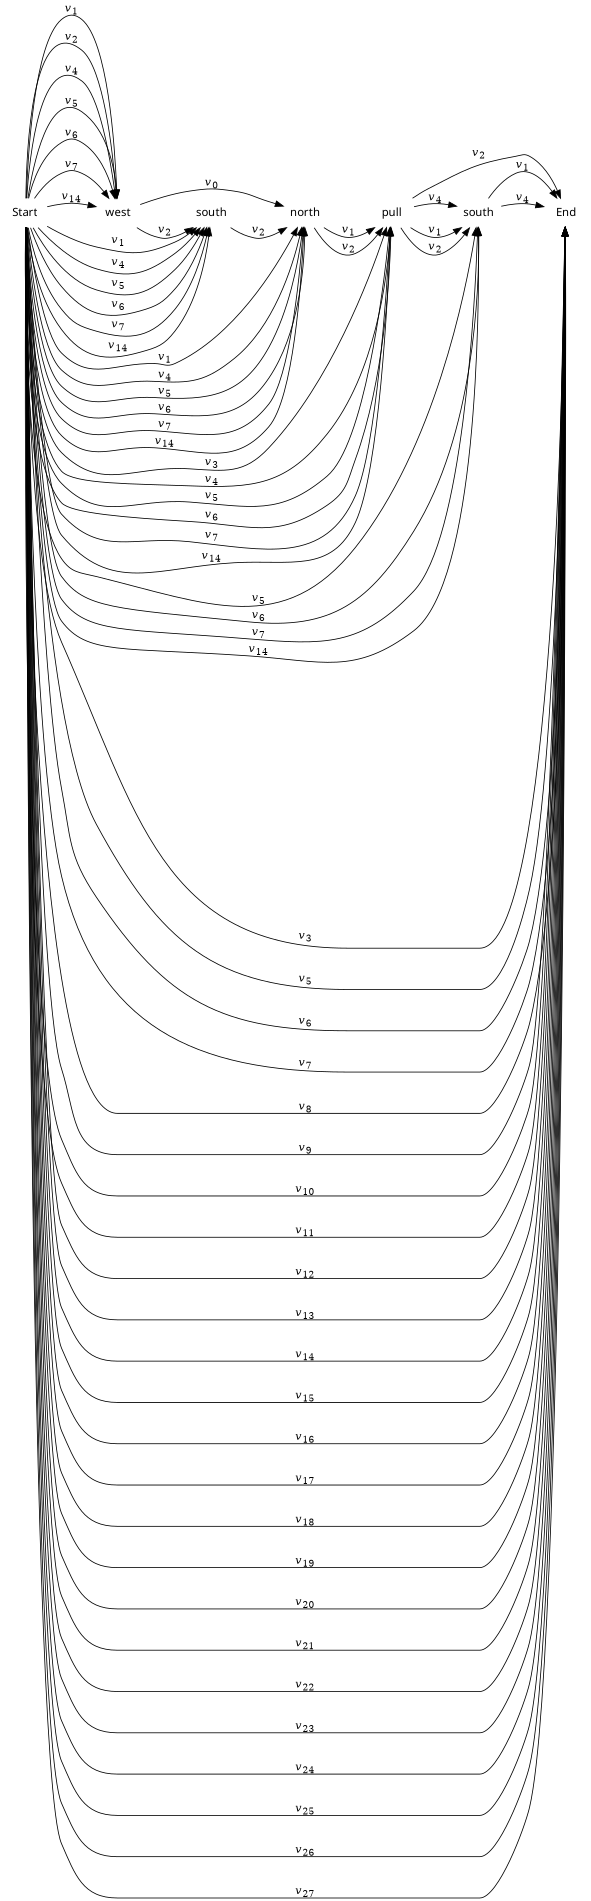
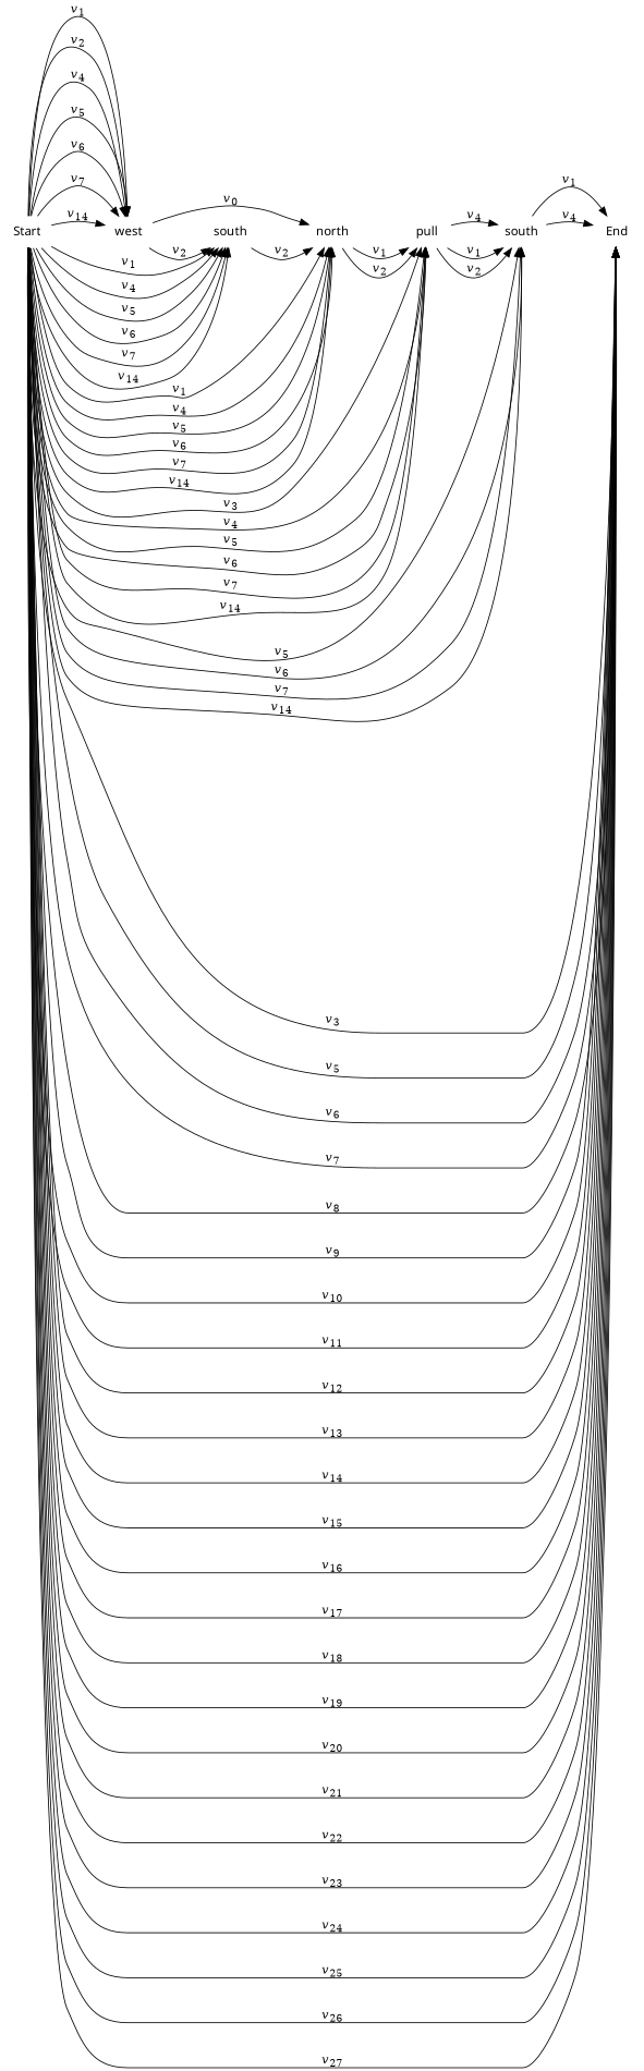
  digraph {
    rankdir=LR
    node [fontname=sans shape=plaintext]
    edge [arrowhead=normal]
    n1 [label=Start]
    n2 [label=west]
    n3 [label=south]
    n4 [label=north]
    n5 [label=pull]
    n6 [label=south]
    n7 [label=End]
    n1 -> n2 [label=<<i>v</i><sub>1</sub>>]
    n1 -> n2 [label=<<i>v</i><sub>2</sub>>]
    n1 -> n2 [label=<<i>v</i><sub>4</sub>>]
    n1 -> n2 [label=<<i>v</i><sub>5</sub>>]
    n1 -> n2 [label=<<i>v</i><sub>6</sub>>]
    n1 -> n2 [label=<<i>v</i><sub>7</sub>>]
    n1 -> n2 [label=<<i>v</i><sub>14</sub>>]
    n1 -> n2 [style=invis weight=100]
    n1 -> n3 [label=<<i>v</i><sub>1</sub>>]
    n1 -> n3 [label=<<i>v</i><sub>4</sub>>]
    n1 -> n3 [label=<<i>v</i><sub>5</sub>>]
    n1 -> n3 [label=<<i>v</i><sub>6</sub>>]
    n1 -> n3 [label=<<i>v</i><sub>7</sub>>]
    n1 -> n3 [label=<<i>v</i><sub>14</sub>>]
    n1 -> n4 [label=<<i>v</i><sub>1</sub>>]
    n1 -> n4 [label=<<i>v</i><sub>4</sub>>]
    n1 -> n4 [label=<<i>v</i><sub>5</sub>>]
    n1 -> n4 [label=<<i>v</i><sub>6</sub>>]
    n1 -> n4 [label=<<i>v</i><sub>7</sub>>]
    n1 -> n4 [label=<<i>v</i><sub>14</sub>>]
    n1 -> n5 [label=<<i>v</i><sub>3</sub>>]
    n1 -> n5 [label=<<i>v</i><sub>4</sub>>]
    n1 -> n5 [label=<<i>v</i><sub>5</sub>>]
    n1 -> n5 [label=<<i>v</i><sub>6</sub>>]
    n1 -> n5 [label=<<i>v</i><sub>7</sub>>]
    n1 -> n5 [label=<<i>v</i><sub>14</sub>>]
    n1 -> n6 [label=<<i>v</i><sub>5</sub>>]
    n1 -> n6 [label=<<i>v</i><sub>6</sub>>]
    n1 -> n6 [label=<<i>v</i><sub>7</sub>>]
    n1 -> n6 [label=<<i>v</i><sub>14</sub>>]
    n1 -> n7 [label=<<i>v</i><sub>3</sub>>]
    n1 -> n7 [label=<<i>v</i><sub>5</sub>>]
    n1 -> n7 [label=<<i>v</i><sub>6</sub>>]
    n1 -> n7 [label=<<i>v</i><sub>7</sub>>]
    n1 -> n7 [label=<<i>v</i><sub>8</sub>>]
    n1 -> n7 [label=<<i>v</i><sub>9</sub>>]
    n1 -> n7 [label=<<i>v</i><sub>10</sub>>]
    n1 -> n7 [label=<<i>v</i><sub>11</sub>>]
    n1 -> n7 [label=<<i>v</i><sub>12</sub>>]
    n1 -> n7 [label=<<i>v</i><sub>13</sub>>]
    n1 -> n7 [label=<<i>v</i><sub>14</sub>>]
    n1 -> n7 [label=<<i>v</i><sub>15</sub>>]
    n1 -> n7 [label=<<i>v</i><sub>16</sub>>]
    n1 -> n7 [label=<<i>v</i><sub>17</sub>>]
    n1 -> n7 [label=<<i>v</i><sub>18</sub>>]
    n1 -> n7 [label=<<i>v</i><sub>19</sub>>]
    n1 -> n7 [label=<<i>v</i><sub>20</sub>>]
    n1 -> n7 [label=<<i>v</i><sub>21</sub>>]
    n1 -> n7 [label=<<i>v</i><sub>22</sub>>]
    n1 -> n7 [label=<<i>v</i><sub>23</sub>>]
    n1 -> n7 [label=<<i>v</i><sub>24</sub>>]
    n1 -> n7 [label=<<i>v</i><sub>25</sub>>]
    n1 -> n7 [label=<<i>v</i><sub>26</sub>>]
    n1 -> n7 [label=<<i>v</i><sub>27</sub>>]
    n2 -> n3 [label=<<i>v</i><sub>2</sub>>]
    n2 -> n3 [style=invis weight=100]
    n2 -> n4 [label=<<i>v</i><sub>0</sub>>]
    n3 -> n4 [label=<<i>v</i><sub>2</sub>>]
    n3 -> n4 [style=invis weight=100]
    n4 -> n5 [label=<<i>v</i><sub>1</sub>>]
    n4 -> n5 [label=<<i>v</i><sub>2</sub>>]
    n4 -> n5 [style=invis weight=100]
    n5 -> n6 [label=<<i>v</i><sub>1</sub>>]
    n5 -> n6 [label=<<i>v</i><sub>2</sub>>]
    n5 -> n6 [label=<<i>v</i><sub>4</sub>>]
    n5 -> n6 [style=invis weight=100]
-   n5 -> n7 [label=<<i>v</i><sub>2</sub>>]
    n6 -> n7 [label=<<i>v</i><sub>1</sub>>]
    n6 -> n7 [label=<<i>v</i><sub>4</sub>>]
    n6 -> n7 [style=invis weight=100]
  }
